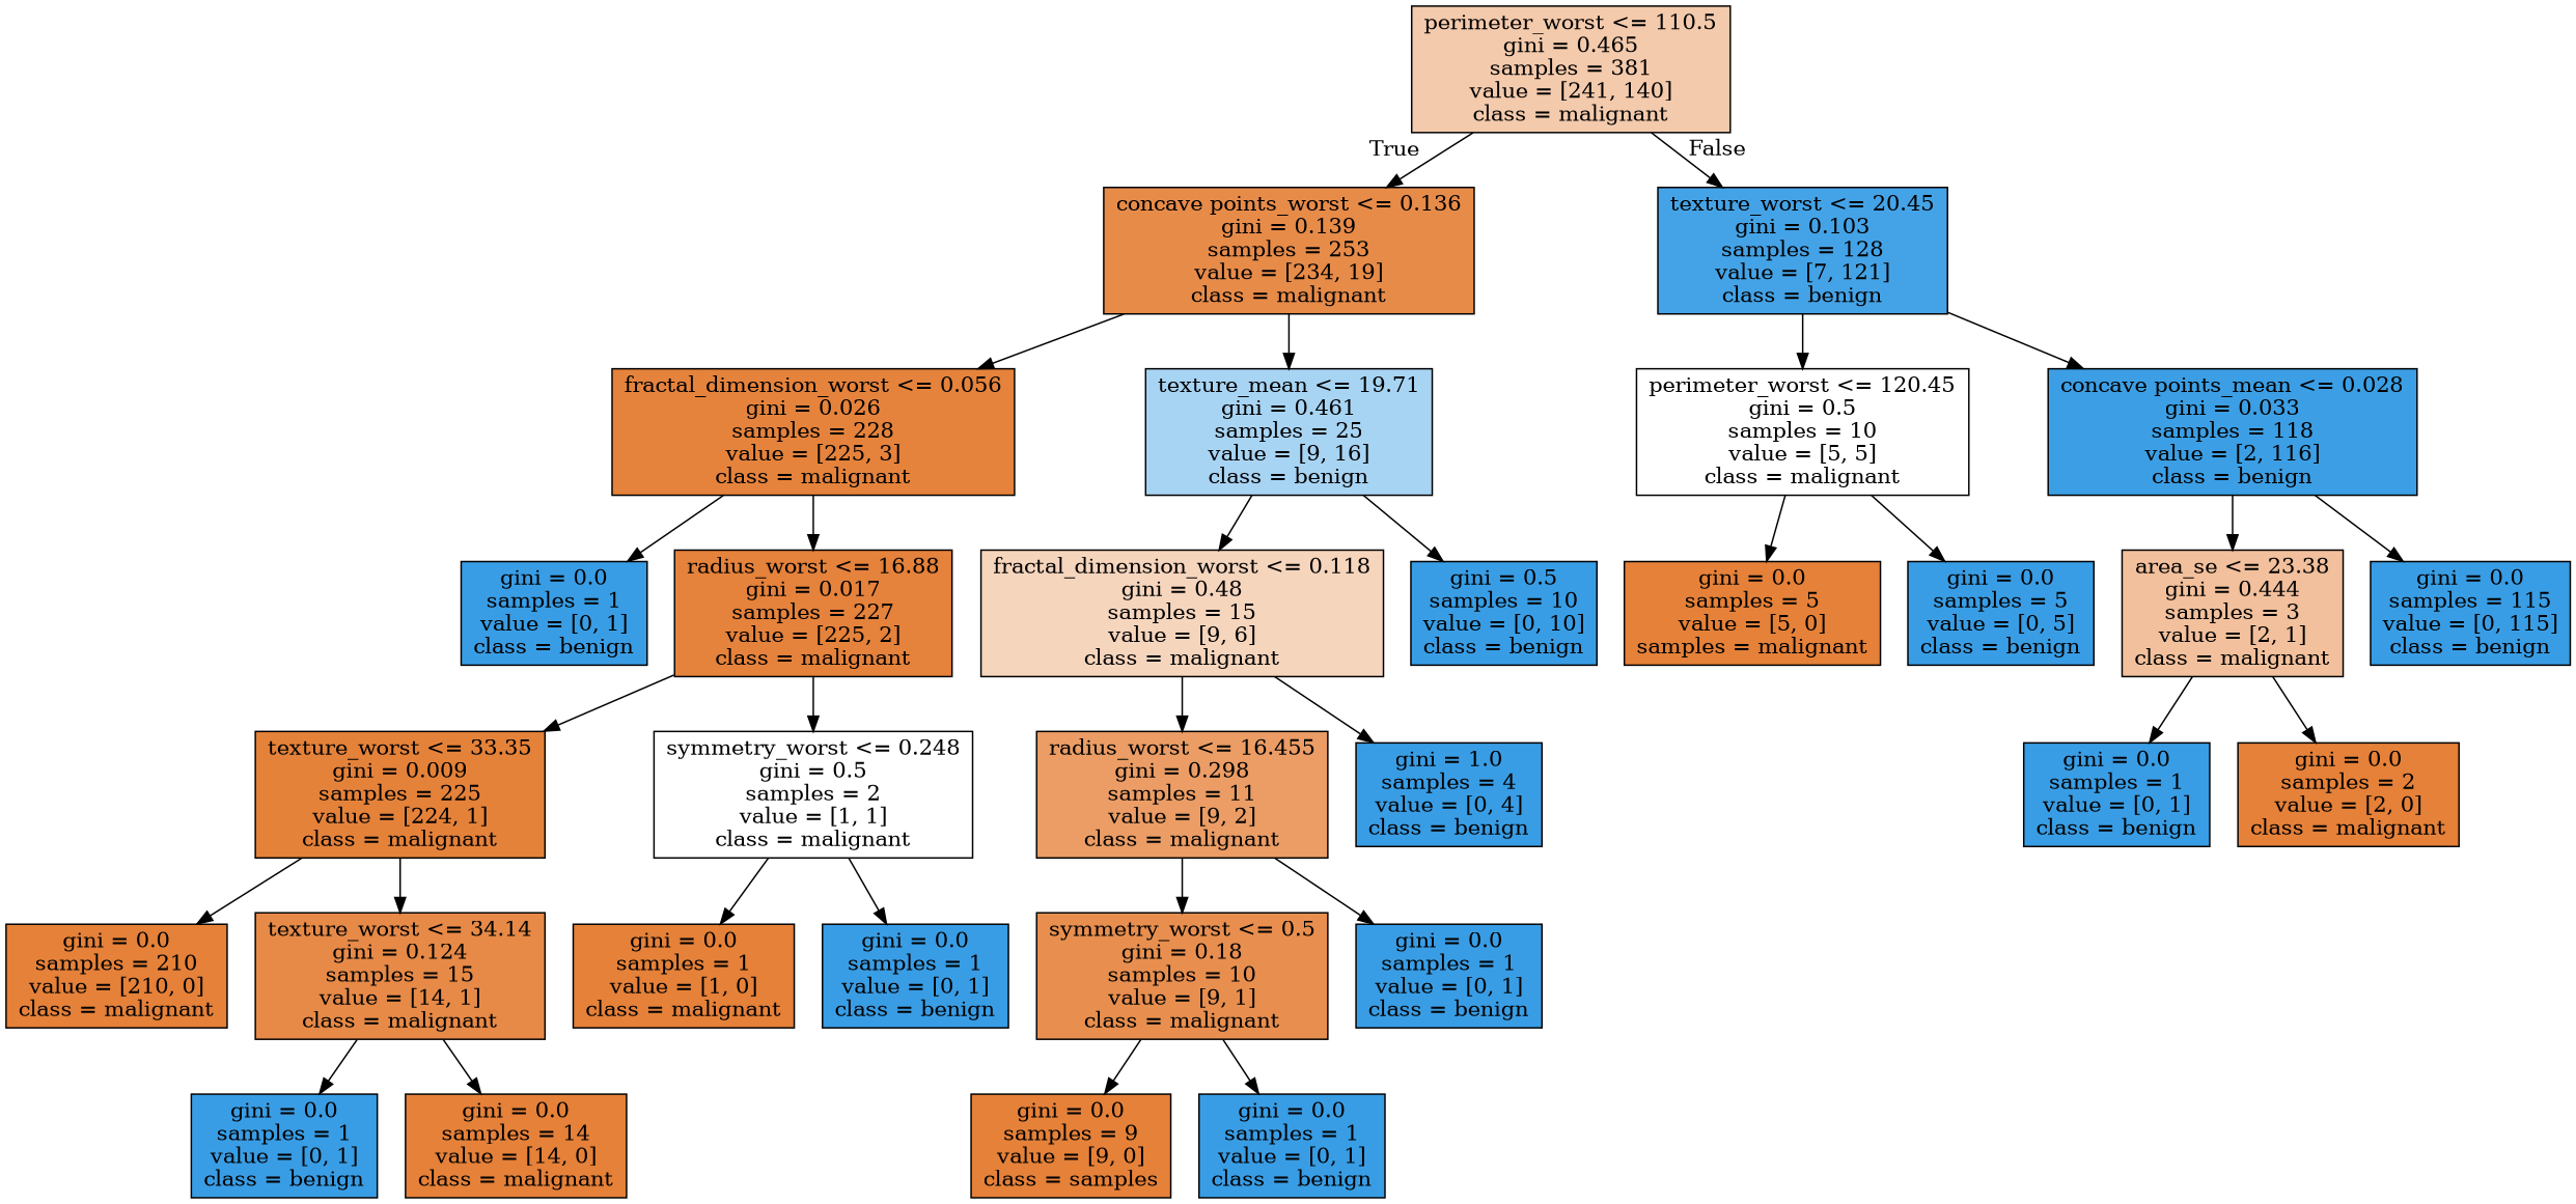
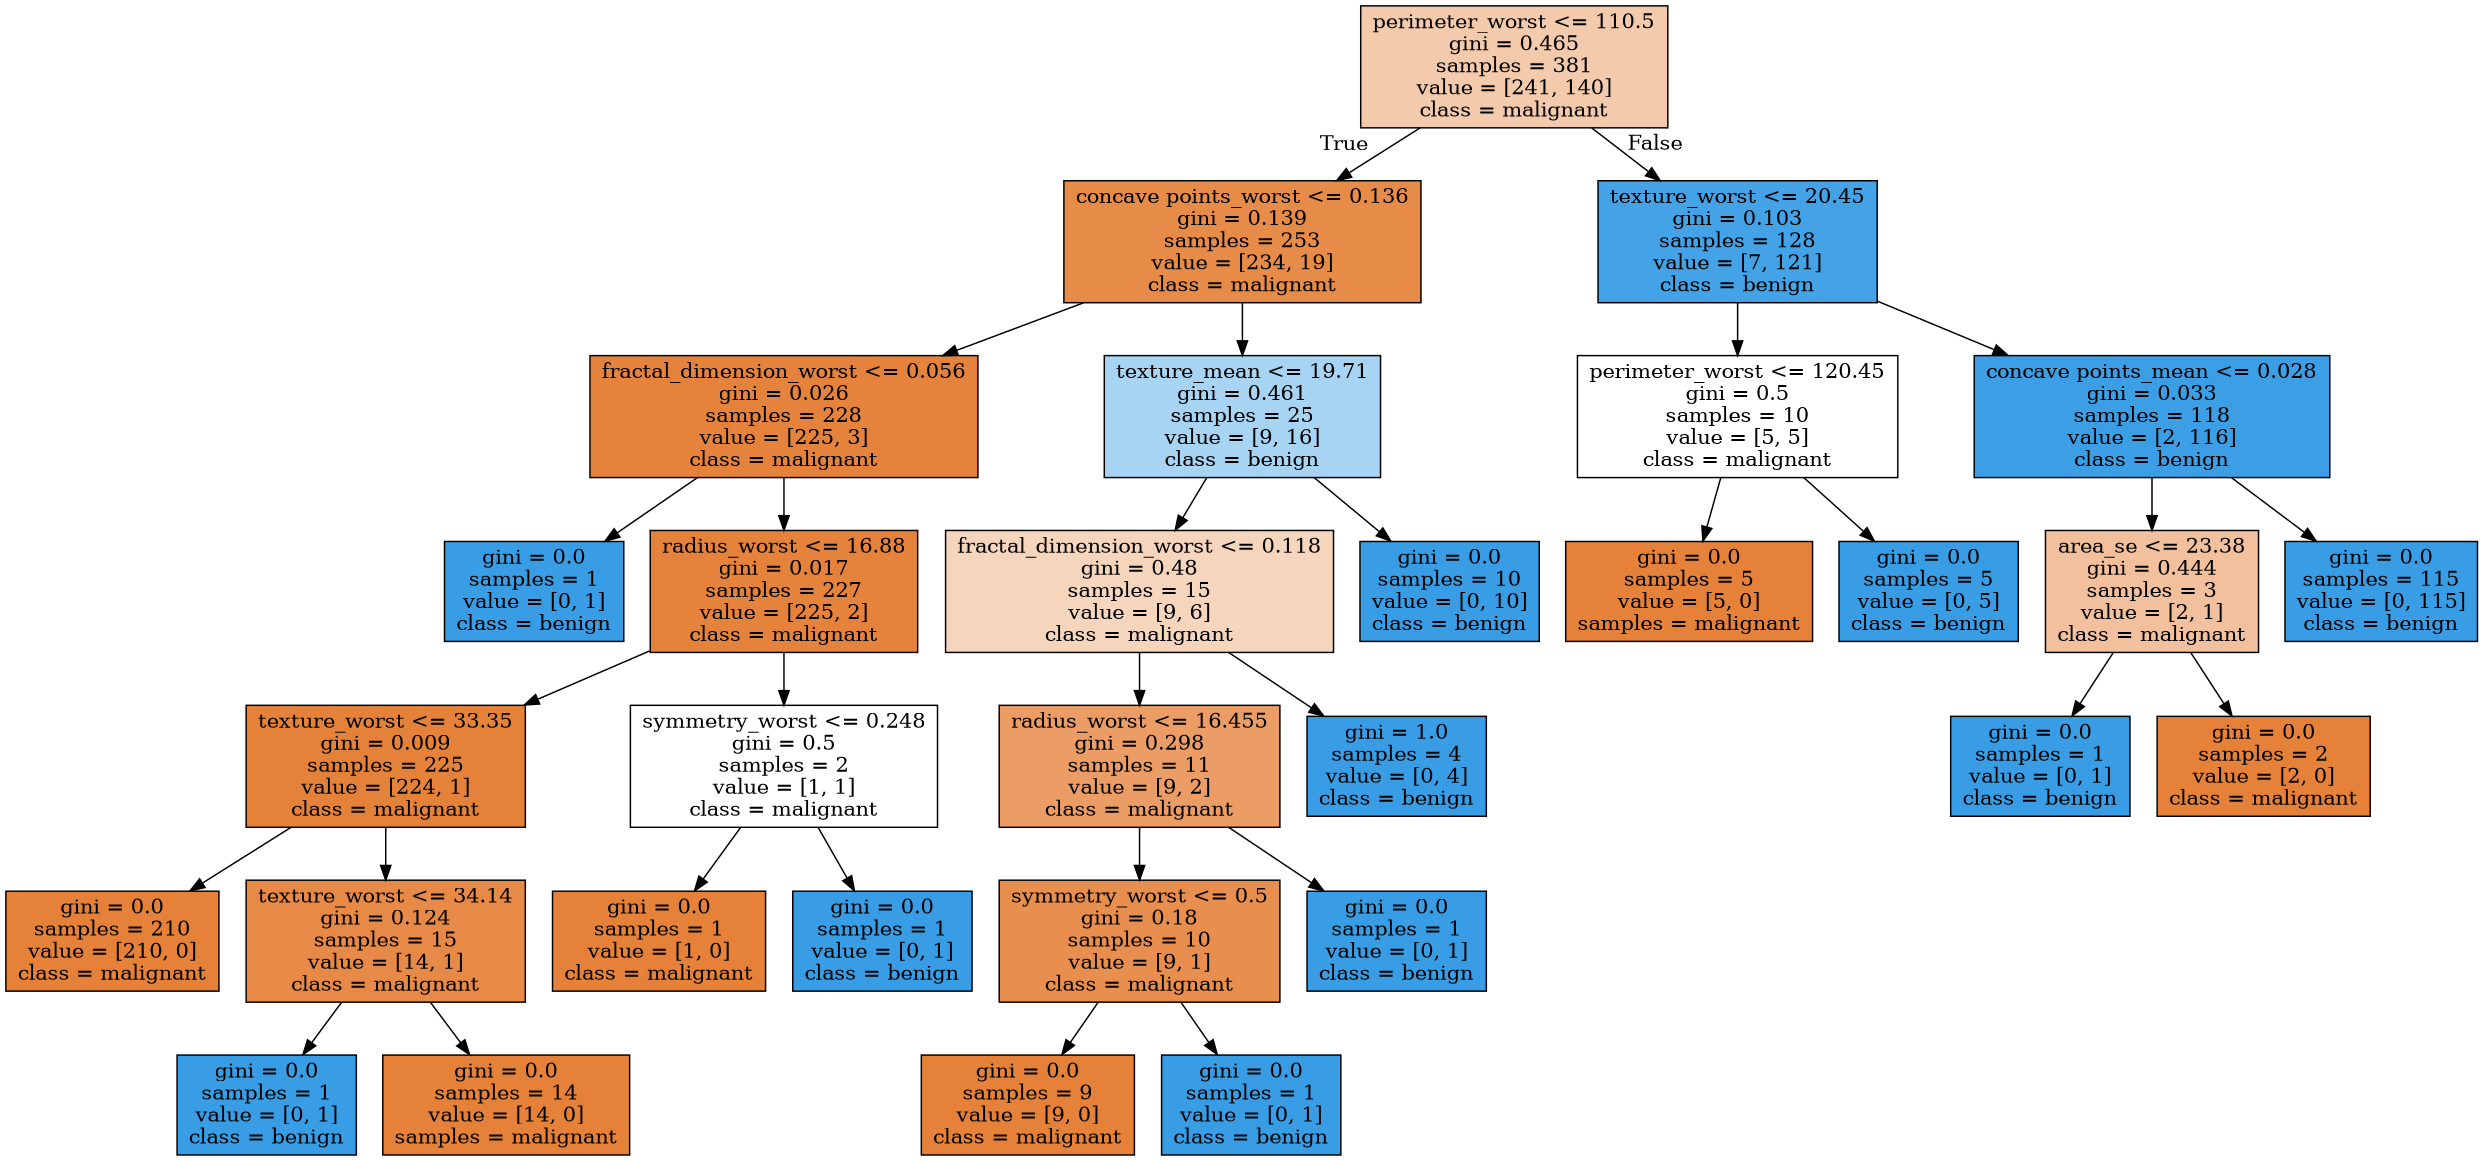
  digraph {
    node [color=black fillcolor="#399de5" shape=box style=filled]
    n1 [fillcolor="#f4caac" label="perimeter_worst <= 110.5\ngini = 0.465\nsamples = 381\nvalue = [241, 140]\nclass = malignant"]
    n2 [fillcolor="#e78b49" label="concave points_worst <= 0.136\ngini = 0.139\nsamples = 253\nvalue = [234, 19]\nclass = malignant"]
    n3 [fillcolor="#44a3e7" label="texture_worst <= 20.45\ngini = 0.103\nsamples = 128\nvalue = [7, 121]\nclass = benign"]
    n4 [fillcolor="#e5833c" label="fractal_dimension_worst <= 0.056\ngini = 0.026\nsamples = 228\nvalue = [225, 3]\nclass = malignant"]
    n5 [fillcolor="#a8d4f4" label="texture_mean <= 19.71\ngini = 0.461\nsamples = 25\nvalue = [9, 16]\nclass = benign"]
    n6 [fillcolor="#ffffff" label="perimeter_worst <= 120.45\ngini = 0.5\nsamples = 10\nvalue = [5, 5]\nclass = malignant"]
    n7 [fillcolor="#3c9fe5" label="concave points_mean <= 0.028\ngini = 0.033\nsamples = 118\nvalue = [2, 116]\nclass = benign"]
    n8 [label="gini = 0.0\nsamples = 1\nvalue = [0, 1]\nclass = benign"]
    n9 [fillcolor="#e5823b" label="radius_worst <= 16.88\ngini = 0.017\nsamples = 227\nvalue = [225, 2]\nclass = malignant"]
    n10 [fillcolor="#f6d5bd" label="fractal_dimension_worst <= 0.118\ngini = 0.48\nsamples = 15\nvalue = [9, 6]\nclass = malignant"]
-   n11 [label="gini = 0.5\nsamples = 10\nvalue = [0, 10]\nclass = benign"]
+   n11 [label="gini = 0.0\nsamples = 10\nvalue = [0, 10]\nclass = benign"]
    n12 [fillcolor="#e5823a" label="texture_worst <= 33.35\ngini = 0.009\nsamples = 225\nvalue = [224, 1]\nclass = malignant"]
    n13 [fillcolor="#ffffff" label="symmetry_worst <= 0.248\ngini = 0.5\nsamples = 2\nvalue = [1, 1]\nclass = malignant"]
    n14 [fillcolor="#e58139" label="gini = 0.0\nsamples = 210\nvalue = [210, 0]\nclass = malignant"]
    n15 [fillcolor="#e78a47" label="texture_worst <= 34.14\ngini = 0.124\nsamples = 15\nvalue = [14, 1]\nclass = malignant"]
    n16 [fillcolor="#e58139" label="gini = 0.0\nsamples = 1\nvalue = [1, 0]\nclass = malignant"]
    n17 [label="gini = 0.0\nsamples = 1\nvalue = [0, 1]\nclass = benign"]
    n18 [label="gini = 0.0\nsamples = 1\nvalue = [0, 1]\nclass = benign"]
-   n19 [fillcolor="#e58139" label="gini = 0.0\nsamples = 14\nvalue = [14, 0]\nclass = malignant"]
+   n19 [fillcolor="#e58139" label="gini = 0.0\nsamples = 14\nvalue = [14, 0]\nsamples = malignant"]
    n20 [fillcolor="#eb9d65" label="radius_worst <= 16.455\ngini = 0.298\nsamples = 11\nvalue = [9, 2]\nclass = malignant"]
    n21 [label="gini = 1.0\nsamples = 4\nvalue = [0, 4]\nclass = benign"]
    n22 [fillcolor="#e88f4f" label="symmetry_worst <= 0.5\ngini = 0.18\nsamples = 10\nvalue = [9, 1]\nclass = malignant"]
    n23 [label="gini = 0.0\nsamples = 1\nvalue = [0, 1]\nclass = benign"]
-   n24 [fillcolor="#e58139" label="gini = 0.0\nsamples = 9\nvalue = [9, 0]\nclass = samples"]
+   n24 [fillcolor="#e58139" label="gini = 0.0\nsamples = 9\nvalue = [9, 0]\nclass = malignant"]
    n25 [label="gini = 0.0\nsamples = 1\nvalue = [0, 1]\nclass = benign"]
    n26 [fillcolor="#e58139" label="gini = 0.0\nsamples = 5\nvalue = [5, 0]\nsamples = malignant"]
    n27 [label="gini = 0.0\nsamples = 5\nvalue = [0, 5]\nclass = benign"]
    n28 [fillcolor="#f2c09c" label="area_se <= 23.38\ngini = 0.444\nsamples = 3\nvalue = [2, 1]\nclass = malignant"]
    n29 [label="gini = 0.0\nsamples = 115\nvalue = [0, 115]\nclass = benign"]
    n30 [label="gini = 0.0\nsamples = 1\nvalue = [0, 1]\nclass = benign"]
    n31 [fillcolor="#e58139" label="gini = 0.0\nsamples = 2\nvalue = [2, 0]\nclass = malignant"]
    n1 -> n2 [headlabel=True labelangle=45 labeldistance=2.5]
    n1 -> n3 [headlabel=False labelangle=-45 labeldistance=2.5]
    n2 -> n4
    n2 -> n5
    n3 -> n6
    n3 -> n7
    n4 -> n8
    n4 -> n9
    n5 -> n10
    n5 -> n11
    n6 -> n26
    n6 -> n27
    n7 -> n28
    n7 -> n29
    n9 -> n12
    n9 -> n13
    n10 -> n20
    n10 -> n21
    n12 -> n14
    n12 -> n15
    n13 -> n16
    n13 -> n17
    n15 -> n18
    n15 -> n19
    n20 -> n22
    n20 -> n23
    n22 -> n24
    n22 -> n25
    n28 -> n30
    n28 -> n31
  }
